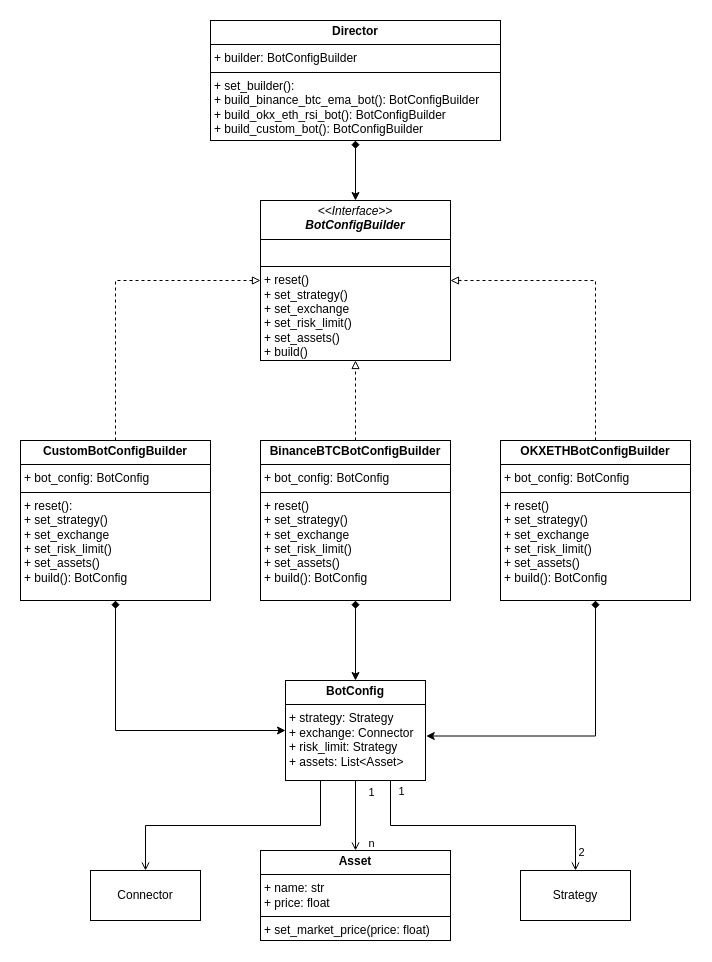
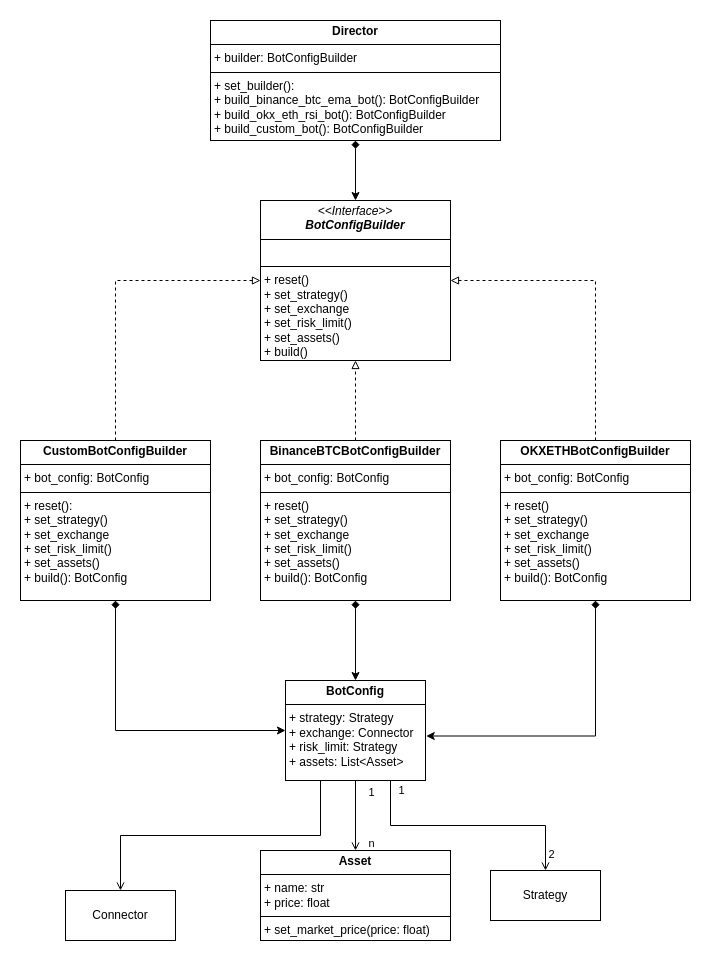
  <mxCell id="0" />
  <mxCell id="1" parent="0" />
  <mxCell id="2" value="" style="edgeStyle=orthogonalEdgeStyle;rounded=0;orthogonalLoop=1;jettySize=auto;html=1;startArrow=none;startFill=0;endArrow=open;endFill=0;" edge="1" parent="1" source="9" target="22"><mxGeometry relative="1" as="geometry" /></mxCell>
  <mxCell id="3" value="1" style="edgeLabel;html=1;align=center;verticalAlign=middle;resizable=0;points=[];" vertex="1" connectable="0" parent="2"><mxGeometry x="-0.576" relative="1" as="geometry"><mxPoint x="15" y="-4" as="offset" /></mxGeometry></mxCell>
  <mxCell id="4" value="n" style="edgeLabel;html=1;align=center;verticalAlign=middle;resizable=0;points=[];" vertex="1" connectable="0" parent="2"><mxGeometry x="0.763" y="1" relative="1" as="geometry"><mxPoint x="14" as="offset" /></mxGeometry></mxCell>
  <mxCell id="5" style="edgeStyle=orthogonalEdgeStyle;rounded=0;orthogonalLoop=1;jettySize=auto;html=1;exitX=0.25;exitY=1;exitDx=0;exitDy=0;entryX=0.5;entryY=0;entryDx=0;entryDy=0;endArrow=open;endFill=0;" edge="1" parent="1" source="9" target="23"><mxGeometry relative="1" as="geometry" /></mxCell>
  <mxCell id="6" style="edgeStyle=orthogonalEdgeStyle;rounded=0;orthogonalLoop=1;jettySize=auto;html=1;exitX=0.75;exitY=1;exitDx=0;exitDy=0;endArrow=open;endFill=0;" edge="1" parent="1" source="9" target="24"><mxGeometry relative="1" as="geometry" /></mxCell>
  <mxCell id="7" value="1" style="edgeLabel;html=1;align=center;verticalAlign=middle;resizable=0;points=[];" vertex="1" connectable="0" parent="6"><mxGeometry x="-0.93" relative="1" as="geometry"><mxPoint x="10" as="offset" /></mxGeometry></mxCell>
  <mxCell id="8" value="2" style="edgeLabel;html=1;align=center;verticalAlign=middle;resizable=0;points=[];" vertex="1" connectable="0" parent="6"><mxGeometry x="0.865" y="-1" relative="1" as="geometry"><mxPoint x="6" as="offset" /></mxGeometry></mxCell>
  <mxCell id="9" value="&lt;p style=&quot;margin:0px;margin-top:4px;text-align:center;&quot;&gt;&lt;b&gt;BotConfig&lt;/b&gt;&lt;/p&gt;&lt;hr size=&quot;1&quot; style=&quot;border-style:solid;&quot;&gt;&lt;p style=&quot;margin:0px;margin-left:4px;&quot;&gt;+ strategy: Strategy&lt;br&gt;+ exchange: Connector&lt;/p&gt;&lt;p style=&quot;margin:0px;margin-left:4px;&quot;&gt;+ risk_limit: Strategy&lt;/p&gt;&lt;p style=&quot;margin:0px;margin-left:4px;&quot;&gt;+ assets: List&amp;lt;Asset&amp;gt;&lt;/p&gt;&lt;p style=&quot;margin:0px;margin-left:4px;&quot;&gt;&lt;br&gt;&lt;/p&gt;" style="verticalAlign=top;align=left;overflow=fill;html=1;whiteSpace=wrap;" vertex="1" parent="1"><mxGeometry x="285" y="680" width="140" height="100" as="geometry" /></mxCell>
  <mxCell id="10" value="&lt;p style=&quot;margin:0px;margin-top:4px;text-align:center;&quot;&gt;&lt;i&gt;&amp;lt;&amp;lt;Interface&amp;gt;&amp;gt;&lt;/i&gt;&lt;br&gt;&lt;b&gt;&lt;i&gt;BotConfigBuilder&lt;/i&gt;&lt;/b&gt;&lt;/p&gt;&lt;hr size=&quot;1&quot; style=&quot;border-style:solid;&quot;&gt;&lt;p style=&quot;margin:0px;margin-left:4px;&quot;&gt;&lt;br&gt;&lt;/p&gt;&lt;hr size=&quot;1&quot; style=&quot;border-style:solid;&quot;&gt;&lt;p style=&quot;margin:0px;margin-left:4px;&quot;&gt;+ reset()&lt;br&gt;+ set_strategy()&lt;/p&gt;&lt;p style=&quot;margin:0px;margin-left:4px;&quot;&gt;+ set_exchange&lt;/p&gt;&lt;p style=&quot;margin:0px;margin-left:4px;&quot;&gt;+ set_risk_limit()&lt;/p&gt;&lt;p style=&quot;margin:0px;margin-left:4px;&quot;&gt;+ set_assets()&lt;/p&gt;&lt;p style=&quot;margin:0px;margin-left:4px;&quot;&gt;+ build()&lt;/p&gt;" style="verticalAlign=top;align=left;overflow=fill;html=1;whiteSpace=wrap;" vertex="1" parent="1"><mxGeometry y="200" width="190" height="160" as="geometry" x="260" /></mxCell>
  <mxCell id="11" style="edgeStyle=orthogonalEdgeStyle;rounded=0;orthogonalLoop=1;jettySize=auto;html=1;exitX=0.5;exitY=0;exitDx=0;exitDy=0;entryX=0;entryY=0.5;entryDx=0;entryDy=0;dashed=1;endArrow=block;endFill=0;" edge="1" parent="1" source="13" target="10"><mxGeometry relative="1" as="geometry" /></mxCell>
  <mxCell id="12" style="edgeStyle=orthogonalEdgeStyle;rounded=0;orthogonalLoop=1;jettySize=auto;html=1;exitX=0.5;exitY=1;exitDx=0;exitDy=0;entryX=0;entryY=0.5;entryDx=0;entryDy=0;startArrow=diamond;startFill=1;" edge="1" parent="1" source="13" target="9"><mxGeometry relative="1" as="geometry" /></mxCell>
  <mxCell id="13" value="&lt;p style=&quot;margin:0px;margin-top:4px;text-align:center;&quot;&gt;&lt;b&gt;CustomBotConfigBuilder&lt;/b&gt;&lt;/p&gt;&lt;hr size=&quot;1&quot; style=&quot;border-style:solid;&quot;&gt;&lt;p style=&quot;margin:0px;margin-left:4px;&quot;&gt;+ bot_config: BotConfig&lt;/p&gt;&lt;hr size=&quot;1&quot; style=&quot;border-style:solid;&quot;&gt;&lt;p style=&quot;margin:0px;margin-left:4px;&quot;&gt;+ reset():&amp;nbsp;&lt;br&gt;+ set_strategy()&lt;/p&gt;&lt;p style=&quot;margin:0px;margin-left:4px;&quot;&gt;+ set_exchange&lt;/p&gt;&lt;p style=&quot;margin:0px;margin-left:4px;&quot;&gt;+ set_risk_limit()&lt;/p&gt;&lt;p style=&quot;margin:0px;margin-left:4px;&quot;&gt;+ set_assets()&lt;/p&gt;&lt;p style=&quot;margin:0px;margin-left:4px;&quot;&gt;+ build(): BotConfig&lt;/p&gt;" style="verticalAlign=top;align=left;overflow=fill;html=1;whiteSpace=wrap;" vertex="1" parent="1"><mxGeometry x="20" y="440" width="190" height="160" as="geometry" /></mxCell>
  <mxCell id="14" style="edgeStyle=orthogonalEdgeStyle;rounded=0;orthogonalLoop=1;jettySize=auto;html=1;exitX=0.5;exitY=0;exitDx=0;exitDy=0;entryX=0.5;entryY=1;entryDx=0;entryDy=0;dashed=1;endArrow=block;endFill=0;" edge="1" parent="1" source="16" target="10"><mxGeometry relative="1" as="geometry" /></mxCell>
  <mxCell id="15" value="" style="edgeStyle=orthogonalEdgeStyle;rounded=0;orthogonalLoop=1;jettySize=auto;html=1;startArrow=diamond;startFill=1;" edge="1" parent="1" source="16" target="9"><mxGeometry relative="1" as="geometry" /></mxCell>
  <mxCell id="16" value="&lt;p style=&quot;margin:0px;margin-top:4px;text-align:center;&quot;&gt;&lt;b&gt;BinanceBTCBotConfigBuilder&lt;/b&gt;&lt;/p&gt;&lt;hr size=&quot;1&quot; style=&quot;border-style:solid;&quot;&gt;&lt;p style=&quot;margin:0px;margin-left:4px;&quot;&gt;+ bot_config: BotConfig&lt;/p&gt;&lt;hr size=&quot;1&quot; style=&quot;border-style:solid;&quot;&gt;&lt;p style=&quot;margin:0px;margin-left:4px;&quot;&gt;+ reset()&lt;br&gt;+ set_strategy()&lt;/p&gt;&lt;p style=&quot;margin:0px;margin-left:4px;&quot;&gt;+ set_exchange&lt;/p&gt;&lt;p style=&quot;margin:0px;margin-left:4px;&quot;&gt;+ set_risk_limit()&lt;/p&gt;&lt;p style=&quot;margin:0px;margin-left:4px;&quot;&gt;+ set_assets()&lt;/p&gt;&lt;p style=&quot;margin:0px;margin-left:4px;&quot;&gt;+ build(): BotConfig&lt;/p&gt;" style="verticalAlign=top;align=left;overflow=fill;html=1;whiteSpace=wrap;" vertex="1" parent="1"><mxGeometry y="440" width="190" height="160" as="geometry" x="260" /></mxCell>
  <mxCell id="17" style="edgeStyle=orthogonalEdgeStyle;rounded=0;orthogonalLoop=1;jettySize=auto;html=1;exitX=0.5;exitY=0;exitDx=0;exitDy=0;entryX=1;entryY=0.5;entryDx=0;entryDy=0;dashed=1;endArrow=block;endFill=0;" edge="1" parent="1" source="18" target="10"><mxGeometry relative="1" as="geometry" /></mxCell>
  <mxCell id="18" value="&lt;p style=&quot;margin:0px;margin-top:4px;text-align:center;&quot;&gt;&lt;b&gt;OKXETHBotConfigBuilder&lt;/b&gt;&lt;/p&gt;&lt;hr size=&quot;1&quot; style=&quot;border-style:solid;&quot;&gt;&lt;p style=&quot;margin:0px;margin-left:4px;&quot;&gt;+ bot_config: BotConfig&lt;/p&gt;&lt;hr size=&quot;1&quot; style=&quot;border-style:solid;&quot;&gt;&lt;p style=&quot;margin:0px;margin-left:4px;&quot;&gt;+ reset()&lt;br&gt;+ set_strategy()&lt;/p&gt;&lt;p style=&quot;margin:0px;margin-left:4px;&quot;&gt;+ set_exchange&lt;/p&gt;&lt;p style=&quot;margin:0px;margin-left:4px;&quot;&gt;+ set_risk_limit()&lt;/p&gt;&lt;p style=&quot;margin:0px;margin-left:4px;&quot;&gt;+ set_assets()&lt;/p&gt;&lt;p style=&quot;margin:0px;margin-left:4px;&quot;&gt;+ build(): BotConfig&lt;/p&gt;" style="verticalAlign=top;align=left;overflow=fill;html=1;whiteSpace=wrap;" vertex="1" parent="1"><mxGeometry x="500" y="440" width="190" height="160" as="geometry" /></mxCell>
  <mxCell id="19" style="edgeStyle=orthogonalEdgeStyle;rounded=0;orthogonalLoop=1;jettySize=auto;html=1;exitX=0.5;exitY=1;exitDx=0;exitDy=0;entryX=1.005;entryY=0.555;entryDx=0;entryDy=0;entryPerimeter=0;startArrow=diamond;startFill=1;" edge="1" parent="1" source="18" target="9"><mxGeometry relative="1" as="geometry" /></mxCell>
  <mxCell id="20" value="" style="edgeStyle=orthogonalEdgeStyle;rounded=0;orthogonalLoop=1;jettySize=auto;html=1;startArrow=diamond;startFill=1;" edge="1" parent="1" source="21" target="10"><mxGeometry relative="1" as="geometry" /></mxCell>
  <mxCell id="21" value="&lt;p style=&quot;margin:0px;margin-top:4px;text-align:center;&quot;&gt;&lt;b&gt;Director&lt;/b&gt;&lt;/p&gt;&lt;hr size=&quot;1&quot; style=&quot;border-style:solid;&quot;&gt;&lt;p style=&quot;margin:0px;margin-left:4px;&quot;&gt;+ builder: BotConfigBuilder&lt;/p&gt;&lt;hr size=&quot;1&quot; style=&quot;border-style:solid;&quot;&gt;&lt;p style=&quot;margin:0px;margin-left:4px;&quot;&gt;+ set_builder():&amp;nbsp;&lt;br&gt;+ build_binance_btc_ema_bot(): BotConfigBuilder&lt;/p&gt;&lt;p style=&quot;margin:0px;margin-left:4px;&quot;&gt;+ build_okx_eth_rsi_bot(): BotConfigBuilder&lt;br&gt;&lt;/p&gt;&lt;p style=&quot;margin:0px;margin-left:4px;&quot;&gt;+ build_custom_bot(): BotConfigBuilder&lt;br&gt;&lt;/p&gt;" style="verticalAlign=top;align=left;overflow=fill;html=1;whiteSpace=wrap;" vertex="1" parent="1"><mxGeometry x="210" y="20" width="290" height="120" as="geometry" /></mxCell>
  <mxCell id="22" value="&lt;p style=&quot;margin:0px;margin-top:4px;text-align:center;&quot;&gt;&lt;b&gt;Asset&lt;/b&gt;&lt;/p&gt;&lt;hr size=&quot;1&quot; style=&quot;border-style:solid;&quot;&gt;&lt;p style=&quot;margin:0px;margin-left:4px;&quot;&gt;+ name: str&lt;/p&gt;&lt;p style=&quot;margin:0px;margin-left:4px;&quot;&gt;+ price: float&lt;/p&gt;&lt;hr size=&quot;1&quot; style=&quot;border-style:solid;&quot;&gt;&lt;p style=&quot;margin:0px;margin-left:4px;&quot;&gt;+ set_market_price(price: float)&amp;nbsp;&lt;br&gt;&lt;/p&gt;" style="verticalAlign=top;align=left;overflow=fill;html=1;whiteSpace=wrap;" vertex="1" parent="1"><mxGeometry y="850" width="190" height="90" as="geometry" x="260" /></mxCell>
- <mxCell id="23" value="Connector" style="html=1;whiteSpace=wrap;" vertex="1" parent="1"><mxGeometry x="90" y="870" width="110" height="50" as="geometry" /></mxCell>
- <mxCell id="24" value="Strategy" style="html=1;whiteSpace=wrap;" vertex="1" parent="1"><mxGeometry x="520" y="870" width="110" height="50" as="geometry" /></mxCell>
+ <mxCell id="23" value="Connector" style="html=1;whiteSpace=wrap;" vertex="1" parent="1"><mxGeometry x="65" y="890" width="110" height="50" as="geometry" /></mxCell>
+ <mxCell id="24" value="Strategy" style="html=1;whiteSpace=wrap;" vertex="1" parent="1"><mxGeometry x="490" y="870" width="110" height="50" as="geometry" /></mxCell>
